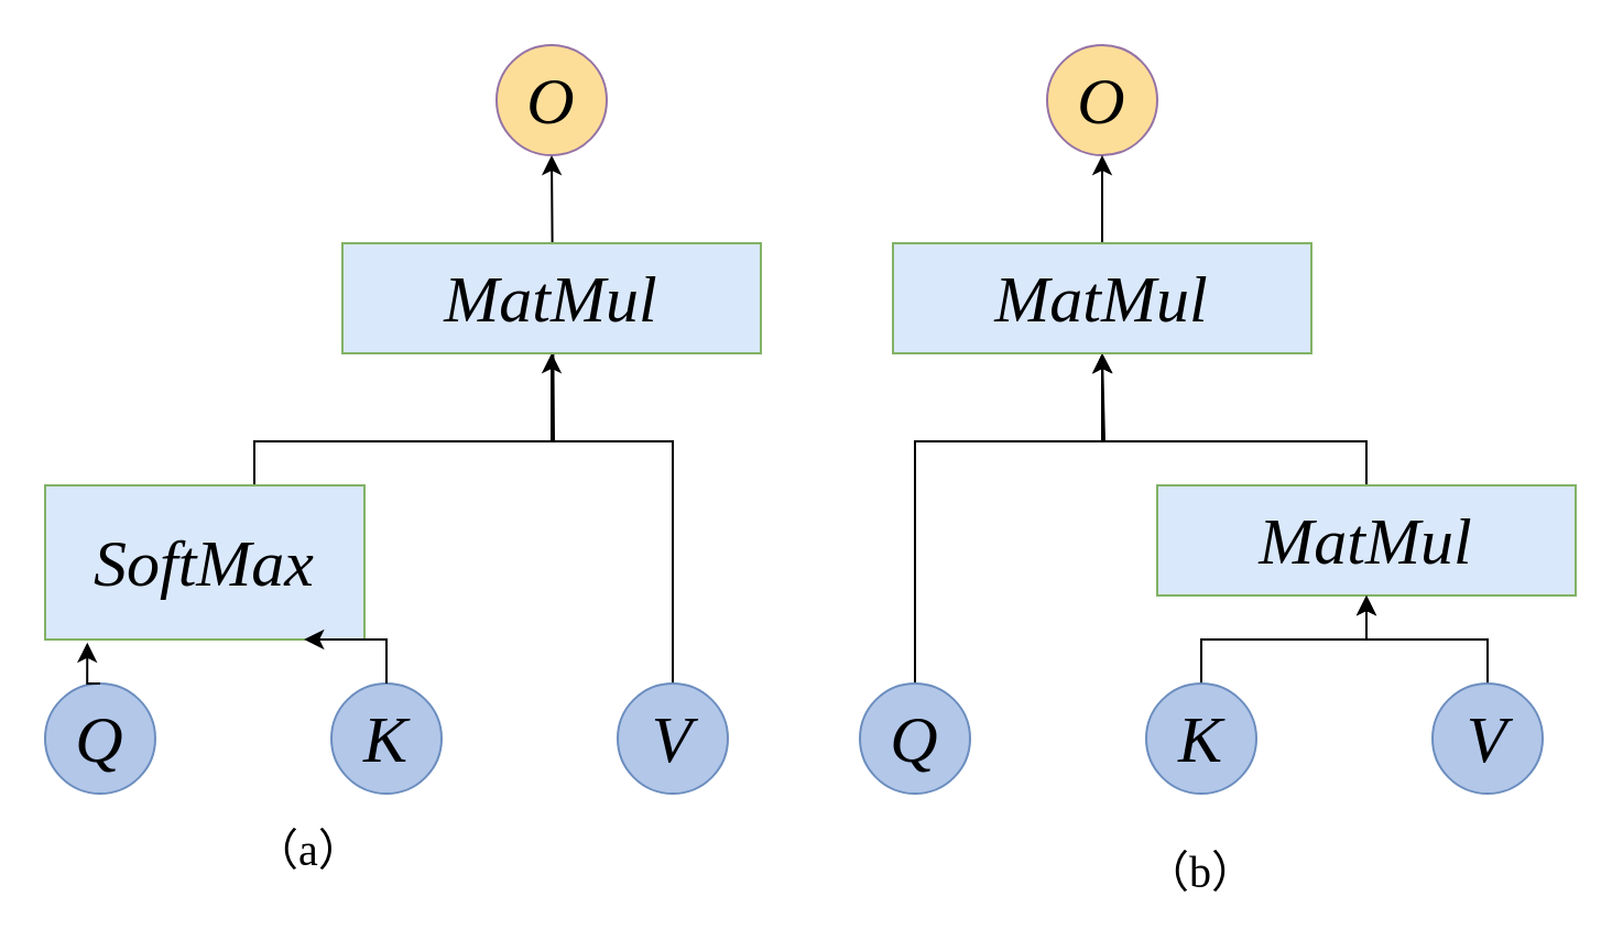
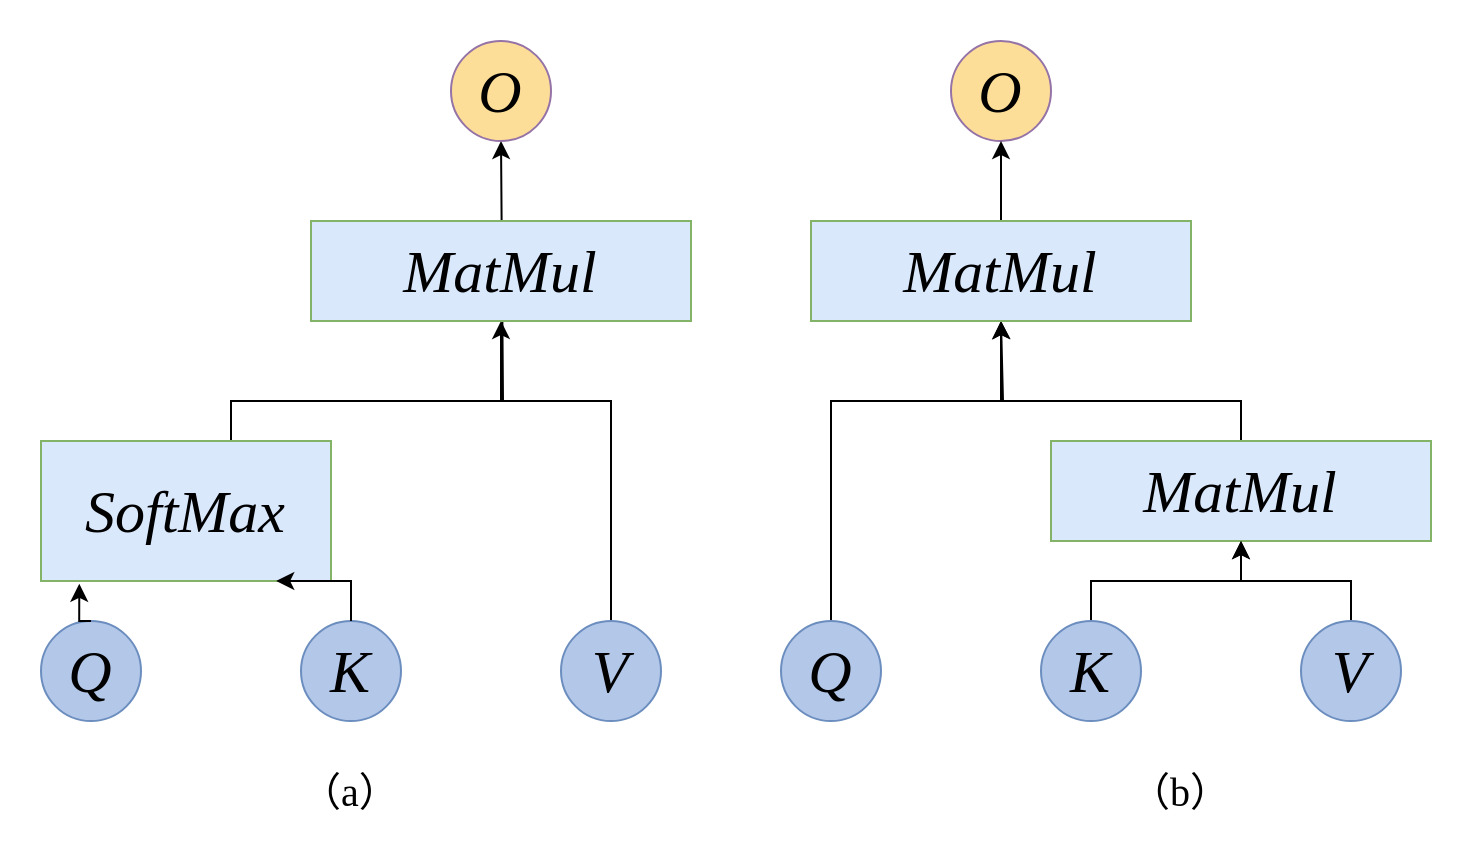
  <mxCell id="0" />
  <mxCell id="1" parent="0" />
  <mxCell id="2" style="edgeStyle=orthogonalEdgeStyle;rounded=0;orthogonalLoop=1;jettySize=auto;html=1;exitX=0.5;exitY=0;exitDx=0;exitDy=0;entryX=0.5;entryY=1;entryDx=0;entryDy=0;" edge="1" parent="1" source="3" target="10"><mxGeometry relative="1" as="geometry"><Array as="points"><mxPoint x="115" y="200" /><mxPoint x="250" y="200" /></Array></mxGeometry></mxCell>
  <mxCell id="3" value="SoftMax" style="rounded=0;whiteSpace=wrap;html=1;fontFamily=Times New Roman;fontSize=30;fontStyle=2;fillColor=#dae8fc;strokeColor=#82b366;" vertex="1" parent="1"><mxGeometry x="20" y="220" width="145" height="70" as="geometry" /></mxCell>
  <mxCell id="4" value="&lt;i&gt;Q&lt;/i&gt;" style="ellipse;whiteSpace=wrap;html=1;aspect=fixed;fontFamily=Times New Roman;fontSize=30;fillColor=#b3c7e9;strokeColor=#6c8ebf;" vertex="1" parent="1"><mxGeometry y="310" width="50" height="50" as="geometry" x="20" /></mxCell>
  <mxCell id="5" value="&lt;i&gt;K&lt;/i&gt;" style="ellipse;whiteSpace=wrap;html=1;aspect=fixed;fontFamily=Times New Roman;fontSize=30;fillColor=#B3C7E9;strokeColor=#6c8ebf;" vertex="1" parent="1"><mxGeometry x="150" y="310" width="50" height="50" as="geometry" /></mxCell>
  <mxCell id="6" style="edgeStyle=orthogonalEdgeStyle;rounded=0;orthogonalLoop=1;jettySize=auto;html=1;exitX=0.5;exitY=0;exitDx=0;exitDy=0;" edge="1" parent="1" source="7"><mxGeometry relative="1" as="geometry"><mxPoint x="250" y="70" as="targetPoint" /><Array as="points"><mxPoint x="305" y="200" /><mxPoint x="251" y="200" /></Array></mxGeometry></mxCell>
  <mxCell id="7" value="&lt;i&gt;V&lt;/i&gt;" style="ellipse;whiteSpace=wrap;html=1;aspect=fixed;fontFamily=Times New Roman;fontSize=30;fillColor=#B3C7E9;strokeColor=#6c8ebf;" vertex="1" parent="1"><mxGeometry x="280" y="310" width="50" height="50" as="geometry" /></mxCell>
  <mxCell id="8" value="&lt;i&gt;O&lt;/i&gt;" style="ellipse;whiteSpace=wrap;html=1;aspect=fixed;fontFamily=Times New Roman;fontSize=30;fillColor=#fdde98;strokeColor=#9673a6;" vertex="1" parent="1"><mxGeometry x="225" width="50" height="50" as="geometry" y="20" /></mxCell>
- <mxCell id="9" value="&lt;span style=&quot;font-style: normal;&quot;&gt;（a）&lt;/span&gt;" style="text;html=1;align=center;verticalAlign=middle;whiteSpace=wrap;rounded=0;fontFamily=Times New Roman;fontSize=20;fontStyle=2" vertex="1" parent="1"><mxGeometry x="110" y="370" width="60" height="30" as="geometry" /></mxCell>
+ <mxCell id="9" value="&lt;span style=&quot;font-style: normal;&quot;&gt;（a）&lt;/span&gt;" style="text;html=1;align=center;verticalAlign=middle;whiteSpace=wrap;rounded=0;fontFamily=Times New Roman;fontSize=20;fontStyle=2" vertex="1" parent="1"><mxGeometry x="145" y="380" width="60" height="30" as="geometry" /></mxCell>
  <mxCell id="10" value="MatMul" style="rounded=0;whiteSpace=wrap;html=1;fontFamily=Times New Roman;fontSize=30;fontStyle=2;fillColor=#dae8fc;strokeColor=#82b366;" vertex="1" parent="1"><mxGeometry x="155" y="110" width="190" height="50" as="geometry" /></mxCell>
  <mxCell id="11" style="edgeStyle=orthogonalEdgeStyle;rounded=0;orthogonalLoop=1;jettySize=auto;html=1;exitX=0.5;exitY=0;exitDx=0;exitDy=0;entryX=0.132;entryY=1.02;entryDx=0;entryDy=0;entryPerimeter=0;" edge="1" parent="1" source="4" target="3"><mxGeometry relative="1" as="geometry" /></mxCell>
  <mxCell id="12" style="edgeStyle=orthogonalEdgeStyle;rounded=0;orthogonalLoop=1;jettySize=auto;html=1;exitX=0.5;exitY=0;exitDx=0;exitDy=0;entryX=0.811;entryY=1.01;entryDx=0;entryDy=0;entryPerimeter=0;" edge="1" parent="1" source="5" target="3"><mxGeometry relative="1" as="geometry" /></mxCell>
  <mxCell id="13" style="edgeStyle=orthogonalEdgeStyle;rounded=0;orthogonalLoop=1;jettySize=auto;html=1;exitX=0.5;exitY=0;exitDx=0;exitDy=0;" edge="1" parent="1" source="14"><mxGeometry relative="1" as="geometry"><mxPoint x="500" y="160" as="targetPoint" /><Array as="points"><mxPoint x="620" y="200" /><mxPoint x="501" y="200" /></Array></mxGeometry></mxCell>
  <mxCell id="14" value="MatMul" style="rounded=0;whiteSpace=wrap;html=1;fontFamily=Times New Roman;fontSize=30;fontStyle=2;fillColor=#dae8fc;strokeColor=#82b366;" vertex="1" parent="1"><mxGeometry x="525" y="220" width="190" height="50" as="geometry" /></mxCell>
  <mxCell id="15" style="edgeStyle=orthogonalEdgeStyle;rounded=0;orthogonalLoop=1;jettySize=auto;html=1;exitX=0.5;exitY=0;exitDx=0;exitDy=0;entryX=0.5;entryY=1;entryDx=0;entryDy=0;" edge="1" parent="1" source="16" target="24"><mxGeometry relative="1" as="geometry"><Array as="points"><mxPoint x="415" y="200" /><mxPoint x="500" y="200" /></Array></mxGeometry></mxCell>
  <mxCell id="16" value="&lt;i&gt;Q&lt;/i&gt;" style="ellipse;whiteSpace=wrap;html=1;aspect=fixed;fontFamily=Times New Roman;fontSize=30;fillColor=#b3c7e9;strokeColor=#6c8ebf;" vertex="1" parent="1"><mxGeometry x="390" y="310" width="50" height="50" as="geometry" /></mxCell>
  <mxCell id="17" style="edgeStyle=orthogonalEdgeStyle;rounded=0;orthogonalLoop=1;jettySize=auto;html=1;exitX=0.5;exitY=0;exitDx=0;exitDy=0;entryX=0.5;entryY=1;entryDx=0;entryDy=0;" edge="1" parent="1" source="18" target="14"><mxGeometry relative="1" as="geometry" /></mxCell>
  <mxCell id="18" value="&lt;i&gt;K&lt;/i&gt;" style="ellipse;whiteSpace=wrap;html=1;aspect=fixed;fontFamily=Times New Roman;fontSize=30;fillColor=#B3C7E9;strokeColor=#6c8ebf;" vertex="1" parent="1"><mxGeometry x="520" y="310" width="50" height="50" as="geometry" /></mxCell>
  <mxCell id="19" style="edgeStyle=orthogonalEdgeStyle;rounded=0;orthogonalLoop=1;jettySize=auto;html=1;exitX=0.5;exitY=0;exitDx=0;exitDy=0;entryX=0.5;entryY=1;entryDx=0;entryDy=0;" edge="1" parent="1" source="20" target="14"><mxGeometry relative="1" as="geometry" /></mxCell>
  <mxCell id="20" value="&lt;i&gt;V&lt;/i&gt;" style="ellipse;whiteSpace=wrap;html=1;aspect=fixed;fontFamily=Times New Roman;fontSize=30;fillColor=#B3C7E9;strokeColor=#6c8ebf;" vertex="1" parent="1"><mxGeometry x="650" y="310" width="50" height="50" as="geometry" /></mxCell>
  <mxCell id="21" value="&lt;i&gt;O&lt;/i&gt;" style="ellipse;whiteSpace=wrap;html=1;aspect=fixed;fontFamily=Times New Roman;fontSize=30;fillColor=#fdde98;strokeColor=#9673a6;" vertex="1" parent="1"><mxGeometry x="475" width="50" height="50" as="geometry" y="20" /></mxCell>
- <mxCell id="22" value="&lt;span style=&quot;font-style: normal;&quot;&gt;（b）&lt;/span&gt;" style="text;html=1;align=center;verticalAlign=middle;whiteSpace=wrap;rounded=0;fontFamily=Times New Roman;fontSize=20;fontStyle=2" vertex="1" parent="1"><mxGeometry x="515" y="380" width="60" height="30" as="geometry" /></mxCell>
+ <mxCell id="22" value="&lt;span style=&quot;font-style: normal;&quot;&gt;（b）&lt;/span&gt;" style="text;html=1;align=center;verticalAlign=middle;whiteSpace=wrap;rounded=0;fontFamily=Times New Roman;fontSize=20;fontStyle=2" vertex="1" parent="1"><mxGeometry x="560" y="380" width="60" height="30" as="geometry" /></mxCell>
  <mxCell id="23" style="edgeStyle=orthogonalEdgeStyle;rounded=0;orthogonalLoop=1;jettySize=auto;html=1;exitX=0.5;exitY=0;exitDx=0;exitDy=0;entryX=0.5;entryY=1;entryDx=0;entryDy=0;" edge="1" parent="1" source="24" target="21"><mxGeometry relative="1" as="geometry" /></mxCell>
  <mxCell id="24" value="MatMul" style="rounded=0;whiteSpace=wrap;html=1;fontFamily=Times New Roman;fontSize=30;fontStyle=2;fillColor=#dae8fc;strokeColor=#82b366;" vertex="1" parent="1"><mxGeometry x="405" y="110" width="190" height="50" as="geometry" /></mxCell>
